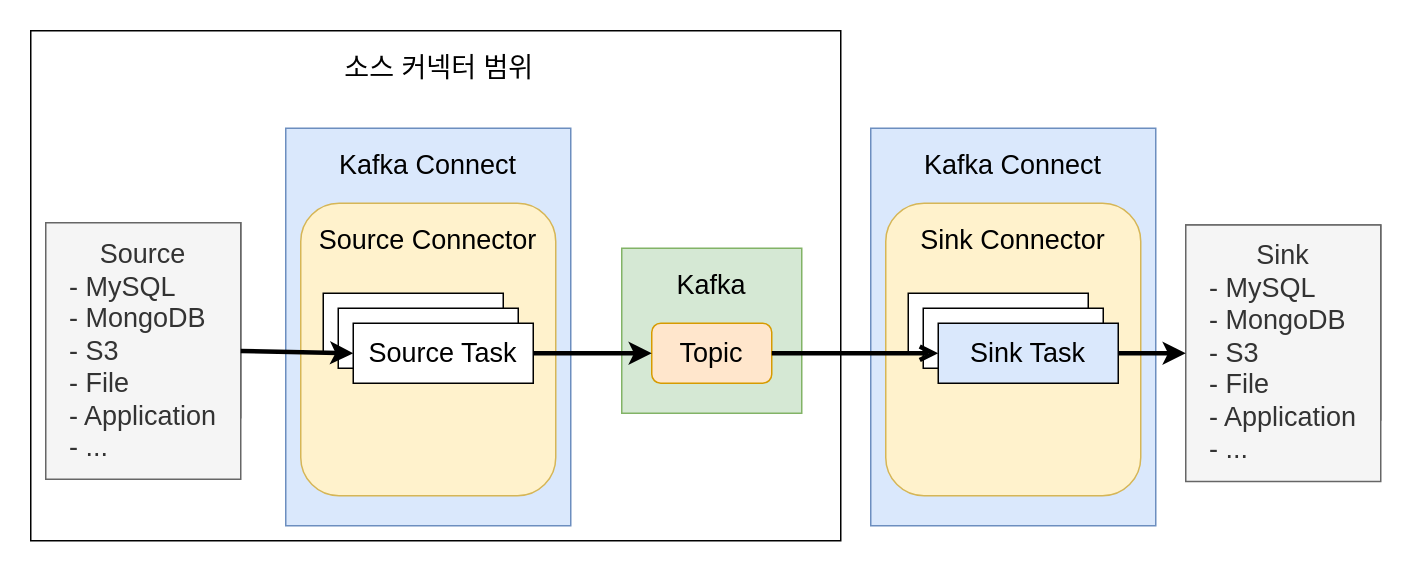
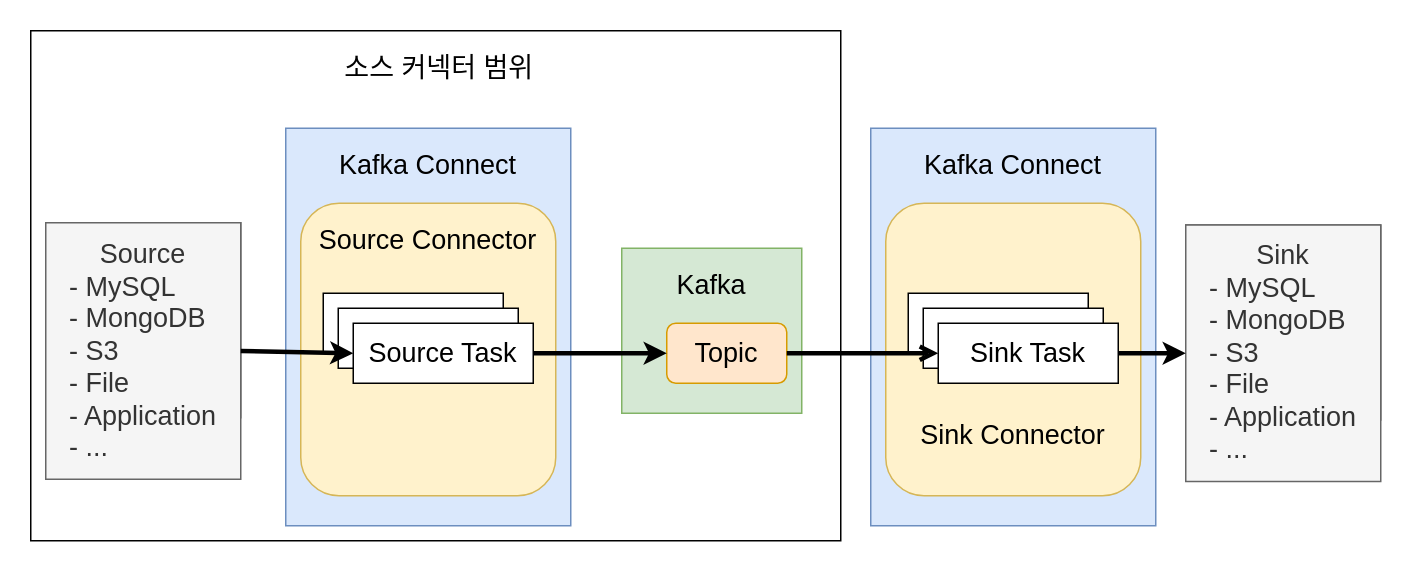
  <mxCell id="0" />
  <mxCell id="1" parent="0" />
  <mxCell id="2" value="" style="rounded=0;whiteSpace=wrap;html=1;" vertex="1" parent="1"><mxGeometry x="20" y="20" width="540" height="340" as="geometry" /></mxCell>
  <mxCell id="3" value="" style="rounded=0;whiteSpace=wrap;html=1;fillColor=#f5f5f5;fontColor=#333333;strokeColor=#666666;" parent="1" vertex="1"><mxGeometry x="30" y="148" width="130" height="130" as="geometry" /></mxCell>
  <mxCell id="4" value="Source&lt;br&gt;&lt;div style=&quot;text-align: left;&quot;&gt;&lt;span style=&quot;background-color: initial;&quot;&gt;- MySQL&lt;/span&gt;&lt;/div&gt;&lt;div style=&quot;text-align: left;&quot;&gt;&lt;span style=&quot;background-color: initial;&quot;&gt;- MongoDB&lt;/span&gt;&lt;/div&gt;&lt;div style=&quot;text-align: left;&quot;&gt;&lt;span style=&quot;background-color: initial;&quot;&gt;- S3&lt;/span&gt;&lt;/div&gt;&lt;div style=&quot;text-align: left;&quot;&gt;&lt;span style=&quot;background-color: initial;&quot;&gt;- File&lt;/span&gt;&lt;/div&gt;&lt;div style=&quot;text-align: left;&quot;&gt;&lt;span style=&quot;background-color: initial;&quot;&gt;- Application&lt;/span&gt;&lt;/div&gt;&lt;div style=&quot;text-align: left;&quot;&gt;&lt;span style=&quot;background-color: initial;&quot;&gt;- ...&lt;/span&gt;&lt;/div&gt;" style="text;html=1;strokeColor=#666666;fillColor=#f5f5f5;align=center;verticalAlign=middle;whiteSpace=wrap;rounded=0;fontSize=18;fontColor=#333333;" parent="1" vertex="1"><mxGeometry x="30" y="148" width="130" height="171" as="geometry" /></mxCell>
  <mxCell id="5" value="" style="rounded=0;whiteSpace=wrap;html=1;fontSize=18;fillColor=#dae8fc;strokeColor=#6c8ebf;" parent="1" vertex="1"><mxGeometry x="190" y="85" width="190" height="265" as="geometry" /></mxCell>
  <mxCell id="6" value="Kafka Connect" style="text;html=1;strokeColor=none;fillColor=none;align=center;verticalAlign=middle;whiteSpace=wrap;rounded=0;fontSize=18;" parent="1" vertex="1"><mxGeometry x="220" y="95" width="130" height="30" as="geometry" /></mxCell>
  <mxCell id="7" value="" style="rounded=1;whiteSpace=wrap;html=1;fontSize=18;fillColor=#fff2cc;strokeColor=#d6b656;" parent="1" vertex="1"><mxGeometry x="200" y="135" width="170" height="195" as="geometry" /></mxCell>
  <mxCell id="8" value="Source Connector" style="text;html=1;strokeColor=none;fillColor=none;align=center;verticalAlign=middle;whiteSpace=wrap;rounded=0;fontSize=18;" parent="1" vertex="1"><mxGeometry x="210" y="145" width="150" height="30" as="geometry" /></mxCell>
  <mxCell id="9" value="Source Task" style="rounded=0;whiteSpace=wrap;html=1;fontSize=18;" parent="1" vertex="1"><mxGeometry x="215" y="195" width="120" height="40" as="geometry" /></mxCell>
  <mxCell id="10" value="Source Task" style="rounded=0;whiteSpace=wrap;html=1;fontSize=18;" parent="1" vertex="1"><mxGeometry x="225" y="205" width="120" height="40" as="geometry" /></mxCell>
  <mxCell id="11" value="Source Task" style="rounded=0;whiteSpace=wrap;html=1;fontSize=18;" parent="1" vertex="1"><mxGeometry x="235" y="215" width="120" height="40" as="geometry" /></mxCell>
  <mxCell id="12" value="" style="rounded=0;whiteSpace=wrap;html=1;fontSize=18;fillColor=#d5e8d4;strokeColor=#82b366;" parent="1" vertex="1"><mxGeometry x="414" y="165" width="120" height="110" as="geometry" /></mxCell>
  <mxCell id="13" value="Kafka" style="text;html=1;strokeColor=none;fillColor=none;align=center;verticalAlign=middle;whiteSpace=wrap;rounded=0;fontSize=18;" parent="1" vertex="1"><mxGeometry x="444" y="175" width="60" height="30" as="geometry" /></mxCell>
- <mxCell id="14" value="Topic" style="rounded=1;whiteSpace=wrap;html=1;fontSize=18;fillColor=#ffe6cc;strokeColor=#d79b00;" parent="1" vertex="1"><mxGeometry x="434" y="215" width="80" height="40" as="geometry" /></mxCell>
+ <mxCell id="14" value="Topic" style="rounded=1;whiteSpace=wrap;html=1;fontSize=18;fillColor=#ffe6cc;strokeColor=#d79b00;" parent="1" vertex="1"><mxGeometry x="444" y="215" width="80" height="40" as="geometry" /></mxCell>
  <mxCell id="15" value="" style="rounded=0;whiteSpace=wrap;html=1;fillColor=#f5f5f5;fontColor=#333333;strokeColor=#666666;" parent="1" vertex="1"><mxGeometry x="790" y="149.5" width="130" height="130" as="geometry" /></mxCell>
  <mxCell id="16" value="Sink&lt;br&gt;&lt;div style=&quot;text-align: left;&quot;&gt;&lt;span style=&quot;background-color: initial;&quot;&gt;- MySQL&lt;/span&gt;&lt;/div&gt;&lt;div style=&quot;text-align: left;&quot;&gt;&lt;span style=&quot;background-color: initial;&quot;&gt;- MongoDB&lt;/span&gt;&lt;/div&gt;&lt;div style=&quot;text-align: left;&quot;&gt;&lt;span style=&quot;background-color: initial;&quot;&gt;- S3&lt;/span&gt;&lt;/div&gt;&lt;div style=&quot;text-align: left;&quot;&gt;&lt;span style=&quot;background-color: initial;&quot;&gt;- File&lt;/span&gt;&lt;/div&gt;&lt;div style=&quot;text-align: left;&quot;&gt;&lt;span style=&quot;background-color: initial;&quot;&gt;- Application&lt;/span&gt;&lt;/div&gt;&lt;div style=&quot;text-align: left;&quot;&gt;&lt;span style=&quot;background-color: initial;&quot;&gt;- ...&lt;/span&gt;&lt;/div&gt;" style="text;html=1;strokeColor=#666666;fillColor=#f5f5f5;align=center;verticalAlign=middle;whiteSpace=wrap;rounded=0;fontSize=18;fontColor=#333333;" parent="1" vertex="1"><mxGeometry x="790" y="149.5" width="130" height="171" as="geometry" /></mxCell>
  <mxCell id="17" style="rounded=0;orthogonalLoop=1;jettySize=auto;html=1;exitX=1;exitY=0.5;exitDx=0;exitDy=0;entryX=0;entryY=0.5;entryDx=0;entryDy=0;fontSize=18;strokeWidth=3;" parent="1" source="4" target="11" edge="1"><mxGeometry relative="1" as="geometry" /></mxCell>
  <mxCell id="18" style="edgeStyle=none;rounded=0;orthogonalLoop=1;jettySize=auto;html=1;exitX=1;exitY=0.5;exitDx=0;exitDy=0;entryX=0;entryY=0.5;entryDx=0;entryDy=0;strokeWidth=3;fontSize=18;" parent="1" source="11" target="14" edge="1"><mxGeometry relative="1" as="geometry" /></mxCell>
  <mxCell id="19" value="" style="rounded=0;whiteSpace=wrap;html=1;fontSize=18;fillColor=#dae8fc;strokeColor=#6c8ebf;" parent="1" vertex="1"><mxGeometry x="580" y="85" width="190" height="265" as="geometry" /></mxCell>
  <mxCell id="20" value="Kafka Connect" style="text;html=1;strokeColor=none;fillColor=none;align=center;verticalAlign=middle;whiteSpace=wrap;rounded=0;fontSize=18;" parent="1" vertex="1"><mxGeometry x="610" y="95" width="130" height="30" as="geometry" /></mxCell>
  <mxCell id="21" value="" style="rounded=1;whiteSpace=wrap;html=1;fontSize=18;fillColor=#fff2cc;strokeColor=#d6b656;" parent="1" vertex="1"><mxGeometry x="590" y="135" width="170" height="195" as="geometry" /></mxCell>
- <mxCell id="22" value="Sink Connector" style="text;html=1;strokeColor=none;fillColor=none;align=center;verticalAlign=middle;whiteSpace=wrap;rounded=0;fontSize=18;" parent="1" vertex="1"><mxGeometry x="600" y="145" width="150" height="30" as="geometry" /></mxCell>
+ <mxCell id="22" value="Sink Connector" style="text;html=1;strokeColor=none;fillColor=none;align=center;verticalAlign=middle;whiteSpace=wrap;rounded=0;fontSize=18;" parent="1" vertex="1"><mxGeometry x="600" y="275" width="150" height="30" as="geometry" /></mxCell>
  <mxCell id="23" value="Source Task" style="rounded=0;whiteSpace=wrap;html=1;fontSize=18;" parent="1" vertex="1"><mxGeometry x="605" y="195" width="120" height="40" as="geometry" /></mxCell>
  <mxCell id="24" value="Source Task" style="rounded=0;whiteSpace=wrap;html=1;fontSize=18;" parent="1" vertex="1"><mxGeometry x="615" y="205" width="120" height="40" as="geometry" /></mxCell>
  <mxCell id="25" style="edgeStyle=none;rounded=0;orthogonalLoop=1;jettySize=auto;html=1;exitX=1;exitY=0.5;exitDx=0;exitDy=0;entryX=0;entryY=0.5;entryDx=0;entryDy=0;strokeWidth=3;fontSize=18;" parent="1" source="26" target="16" edge="1"><mxGeometry relative="1" as="geometry" /></mxCell>
- <mxCell id="26" value="Sink Task" style="rounded=0;whiteSpace=wrap;html=1;fontSize=18;fillColor=#dae8fc;" parent="1" vertex="1"><mxGeometry x="625" y="215" width="120" height="40" as="geometry" /></mxCell>
+ <mxCell id="26" value="Sink Task" style="rounded=0;whiteSpace=wrap;html=1;fontSize=18;" parent="1" vertex="1"><mxGeometry x="625" y="215" width="120" height="40" as="geometry" /></mxCell>
  <mxCell id="27" style="edgeStyle=none;rounded=0;orthogonalLoop=1;jettySize=auto;html=1;exitX=1;exitY=0.5;exitDx=0;exitDy=0;entryX=0;entryY=0.5;entryDx=0;entryDy=0;strokeWidth=3;fontSize=18;endArrow=open;" parent="1" source="14" target="26" edge="1"><mxGeometry relative="1" as="geometry" /></mxCell>
  <mxCell id="28" value="소스 커넥터 범위&amp;nbsp;" style="text;html=1;strokeColor=none;fillColor=none;align=center;verticalAlign=middle;whiteSpace=wrap;rounded=0;fontSize=18;" vertex="1" parent="1"><mxGeometry x="225" y="30" width="140" height="30" as="geometry" /></mxCell>
